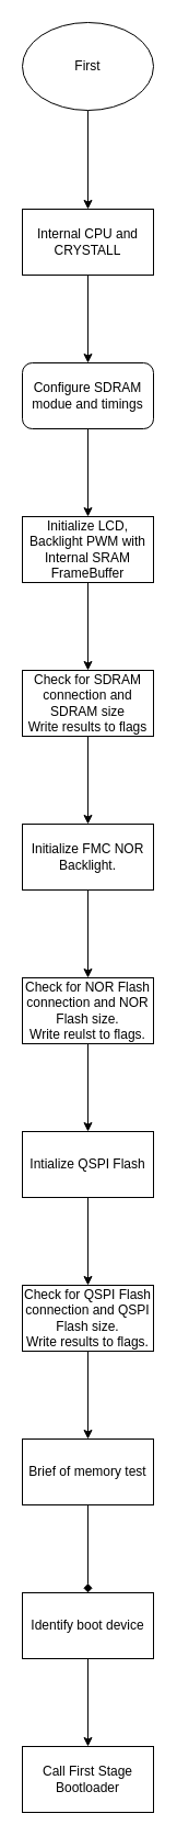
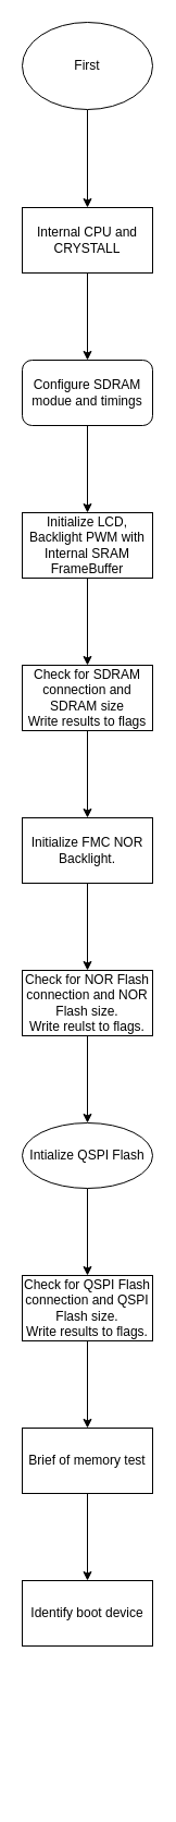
  <mxCell id="0" />
  <mxCell id="1" parent="0" />
  <mxCell id="2" value="" style="edgeStyle=orthogonalEdgeStyle;rounded=0;orthogonalLoop=1;jettySize=auto;html=1;" edge="1" parent="1" source="3" target="5"><mxGeometry relative="1" as="geometry" /></mxCell>
  <mxCell id="3" value="First" style="ellipse;whiteSpace=wrap;html=1;" vertex="1" parent="1"><mxGeometry x="20" y="20" width="120" height="80" as="geometry" /></mxCell>
  <mxCell id="4" value="" style="edgeStyle=orthogonalEdgeStyle;rounded=0;orthogonalLoop=1;jettySize=auto;html=1;" edge="1" parent="1" source="5" target="7"><mxGeometry relative="1" as="geometry" /></mxCell>
  <mxCell id="5" value="Internal CPU and CRYSTALL" style="whiteSpace=wrap;html=1;" vertex="1" parent="1"><mxGeometry x="20" y="190" width="120" height="60" as="geometry" /></mxCell>
  <mxCell id="6" value="" style="edgeStyle=orthogonalEdgeStyle;rounded=0;orthogonalLoop=1;jettySize=auto;html=1;" edge="1" parent="1" source="7" target="9"><mxGeometry relative="1" as="geometry" /></mxCell>
  <mxCell id="7" value="&lt;span&gt;Configure SDRAM modue and timings&lt;/span&gt;" style="whiteSpace=wrap;html=1;rounded=1;" vertex="1" parent="1"><mxGeometry x="20" y="330" width="120" height="60" as="geometry" /></mxCell>
  <mxCell id="8" value="" style="edgeStyle=orthogonalEdgeStyle;rounded=0;orthogonalLoop=1;jettySize=auto;html=1;" edge="1" parent="1" source="9" target="11"><mxGeometry relative="1" as="geometry" /></mxCell>
  <mxCell id="9" value="Initialize LCD, Backlight PWM with Internal SRAM FrameBuffer" style="whiteSpace=wrap;html=1;" vertex="1" parent="1"><mxGeometry x="20" y="470" width="120" height="60" as="geometry" /></mxCell>
  <mxCell id="10" value="" style="edgeStyle=orthogonalEdgeStyle;rounded=0;orthogonalLoop=1;jettySize=auto;html=1;" edge="1" parent="1" source="11" target="13"><mxGeometry relative="1" as="geometry" /></mxCell>
  <mxCell id="11" value="Check for SDRAM connection and SDRAM size&lt;br&gt;Write results to flags" style="whiteSpace=wrap;html=1;" vertex="1" parent="1"><mxGeometry x="20" y="610" width="120" height="60" as="geometry" /></mxCell>
  <mxCell id="12" value="" style="edgeStyle=orthogonalEdgeStyle;rounded=0;orthogonalLoop=1;jettySize=auto;html=1;" edge="1" parent="1" source="13" target="15"><mxGeometry relative="1" as="geometry" /></mxCell>
  <mxCell id="13" value="Initialize FMC NOR Backlight." style="whiteSpace=wrap;html=1;" vertex="1" parent="1"><mxGeometry x="20" y="750" width="120" height="60" as="geometry" /></mxCell>
  <mxCell id="14" value="" style="edgeStyle=orthogonalEdgeStyle;rounded=0;orthogonalLoop=1;jettySize=auto;html=1;" edge="1" parent="1" source="15" target="17"><mxGeometry relative="1" as="geometry" /></mxCell>
  <mxCell id="15" value="Check for NOR Flash connection and NOR Flash size.&lt;br&gt;Write reulst to flags." style="whiteSpace=wrap;html=1;" vertex="1" parent="1"><mxGeometry x="20" y="890" width="120" height="60" as="geometry" /></mxCell>
  <mxCell id="16" value="" style="edgeStyle=orthogonalEdgeStyle;rounded=0;orthogonalLoop=1;jettySize=auto;html=1;" edge="1" parent="1" source="17" target="19"><mxGeometry relative="1" as="geometry" /></mxCell>
- <mxCell id="17" value="Intialize QSPI Flash" style="whiteSpace=wrap;html=1;" vertex="1" parent="1"><mxGeometry x="20" y="1030" width="120" height="60" as="geometry" /></mxCell>
+ <mxCell id="17" value="Intialize QSPI Flash" style="ellipse;whiteSpace=wrap;html=1;" vertex="1" parent="1"><mxGeometry x="20" y="1030" width="120" height="60" as="geometry" /></mxCell>
  <mxCell id="18" value="" style="edgeStyle=orthogonalEdgeStyle;rounded=0;orthogonalLoop=1;jettySize=auto;html=1;" edge="1" parent="1" source="19" target="21"><mxGeometry relative="1" as="geometry" /></mxCell>
  <mxCell id="19" value="Check for QSPI Flash connection and QSPI Flash size.&lt;br&gt;Write results to flags." style="whiteSpace=wrap;html=1;" vertex="1" parent="1"><mxGeometry x="20" y="1170" width="120" height="60" as="geometry" /></mxCell>
- <mxCell id="20" value="" style="edgeStyle=orthogonalEdgeStyle;rounded=0;orthogonalLoop=1;jettySize=auto;html=1;endArrow=diamond;" edge="1" parent="1" source="21" target="23"><mxGeometry relative="1" as="geometry" /></mxCell>
+ <mxCell id="20" value="" style="edgeStyle=orthogonalEdgeStyle;rounded=0;orthogonalLoop=1;jettySize=auto;html=1;" edge="1" parent="1" source="21" target="23"><mxGeometry relative="1" as="geometry" /></mxCell>
  <mxCell id="21" value="Brief of memory test" style="whiteSpace=wrap;html=1;" vertex="1" parent="1"><mxGeometry x="20" y="1310" width="120" height="60" as="geometry" /></mxCell>
- <mxCell id="22" value="" style="edgeStyle=orthogonalEdgeStyle;rounded=0;orthogonalLoop=1;jettySize=auto;html=1;" edge="1" parent="1" source="23" target="24"><mxGeometry relative="1" as="geometry" /></mxCell>
  <mxCell id="23" value="Identify boot device" style="whiteSpace=wrap;html=1;" vertex="1" parent="1"><mxGeometry x="20" y="1450" width="120" height="60" as="geometry" /></mxCell>
- <mxCell id="24" value="Call First Stage Bootloader" style="whiteSpace=wrap;html=1;" vertex="1" parent="1"><mxGeometry x="20" y="1590" width="120" height="60" as="geometry" /></mxCell>
